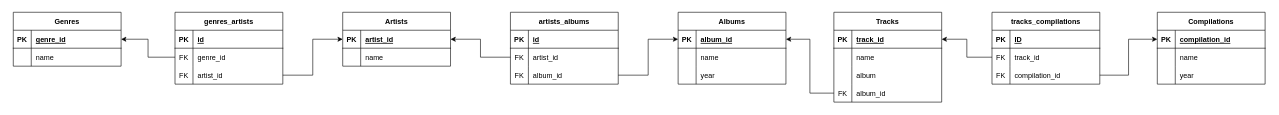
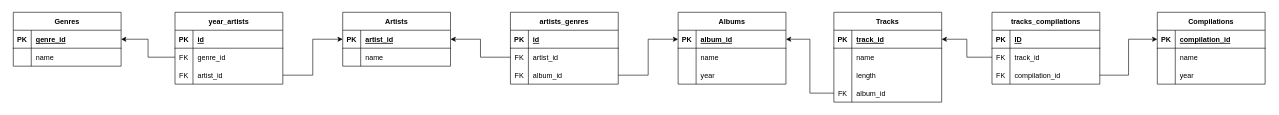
  <mxCell id="0" />
  <mxCell id="1" parent="0" />
  <mxCell id="2" value="Genres" style="shape=table;startSize=30;container=1;collapsible=1;childLayout=tableLayout;fixedRows=1;rowLines=0;fontStyle=1;align=center;resizeLast=1;" vertex="1" parent="1"><mxGeometry x="20" y="20" width="180" height="90" as="geometry" /></mxCell>
  <mxCell id="3" value="" style="shape=tableRow;horizontal=0;startSize=0;swimlaneHead=0;swimlaneBody=0;fillColor=none;collapsible=0;dropTarget=0;points=[[0,0.5],[1,0.5]];portConstraint=eastwest;top=0;left=0;right=0;bottom=1;" vertex="1" parent="2"><mxGeometry y="30" width="180" height="30" as="geometry" /></mxCell>
  <mxCell id="4" value="PK" style="shape=partialRectangle;connectable=0;fillColor=none;top=0;left=0;bottom=0;right=0;fontStyle=1;overflow=hidden;" vertex="1" parent="3"><mxGeometry width="30" height="30" as="geometry"><mxRectangle width="30" height="30" as="alternateBounds" /></mxGeometry></mxCell>
  <mxCell id="5" value="genre_id" style="shape=partialRectangle;connectable=0;fillColor=none;top=0;left=0;bottom=0;right=0;align=left;spacingLeft=6;fontStyle=5;overflow=hidden;" vertex="1" parent="3"><mxGeometry x="30" width="150" height="30" as="geometry"><mxRectangle width="150" height="30" as="alternateBounds" /></mxGeometry></mxCell>
  <mxCell id="6" value="" style="shape=tableRow;horizontal=0;startSize=0;swimlaneHead=0;swimlaneBody=0;fillColor=none;collapsible=0;dropTarget=0;points=[[0,0.5],[1,0.5]];portConstraint=eastwest;top=0;left=0;right=0;bottom=0;" vertex="1" parent="2"><mxGeometry y="60" width="180" height="30" as="geometry" /></mxCell>
  <mxCell id="7" value="" style="shape=partialRectangle;connectable=0;fillColor=none;top=0;left=0;bottom=0;right=0;editable=1;overflow=hidden;" vertex="1" parent="6"><mxGeometry width="30" height="30" as="geometry"><mxRectangle width="30" height="30" as="alternateBounds" /></mxGeometry></mxCell>
  <mxCell id="8" value="name" style="shape=partialRectangle;connectable=0;fillColor=none;top=0;left=0;bottom=0;right=0;align=left;spacingLeft=6;overflow=hidden;" vertex="1" parent="6"><mxGeometry x="30" width="150" height="30" as="geometry"><mxRectangle width="150" height="30" as="alternateBounds" /></mxGeometry></mxCell>
  <mxCell id="9" value="Artists" style="shape=table;startSize=30;container=1;collapsible=1;childLayout=tableLayout;fixedRows=1;rowLines=0;fontStyle=1;align=center;resizeLast=1;" vertex="1" parent="1"><mxGeometry x="570" y="20" width="180" height="90" as="geometry" /></mxCell>
  <mxCell id="10" value="" style="shape=tableRow;horizontal=0;startSize=0;swimlaneHead=0;swimlaneBody=0;fillColor=none;collapsible=0;dropTarget=0;points=[[0,0.5],[1,0.5]];portConstraint=eastwest;top=0;left=0;right=0;bottom=1;" vertex="1" parent="9"><mxGeometry y="30" width="180" height="30" as="geometry" /></mxCell>
  <mxCell id="11" value="PK" style="shape=partialRectangle;connectable=0;fillColor=none;top=0;left=0;bottom=0;right=0;fontStyle=1;overflow=hidden;" vertex="1" parent="10"><mxGeometry width="30" height="30" as="geometry"><mxRectangle width="30" height="30" as="alternateBounds" /></mxGeometry></mxCell>
  <mxCell id="12" value="artist_id" style="shape=partialRectangle;connectable=0;fillColor=none;top=0;left=0;bottom=0;right=0;align=left;spacingLeft=6;fontStyle=5;overflow=hidden;" vertex="1" parent="10"><mxGeometry x="30" width="150" height="30" as="geometry"><mxRectangle width="150" height="30" as="alternateBounds" /></mxGeometry></mxCell>
  <mxCell id="13" value="" style="shape=tableRow;horizontal=0;startSize=0;swimlaneHead=0;swimlaneBody=0;fillColor=none;collapsible=0;dropTarget=0;points=[[0,0.5],[1,0.5]];portConstraint=eastwest;top=0;left=0;right=0;bottom=0;" vertex="1" parent="9"><mxGeometry y="60" width="180" height="30" as="geometry" /></mxCell>
  <mxCell id="14" value="" style="shape=partialRectangle;connectable=0;fillColor=none;top=0;left=0;bottom=0;right=0;editable=1;overflow=hidden;" vertex="1" parent="13"><mxGeometry width="30" height="30" as="geometry"><mxRectangle width="30" height="30" as="alternateBounds" /></mxGeometry></mxCell>
  <mxCell id="15" value="name" style="shape=partialRectangle;connectable=0;fillColor=none;top=0;left=0;bottom=0;right=0;align=left;spacingLeft=6;overflow=hidden;" vertex="1" parent="13"><mxGeometry x="30" width="150" height="30" as="geometry"><mxRectangle width="150" height="30" as="alternateBounds" /></mxGeometry></mxCell>
  <mxCell id="16" value="Albums" style="shape=table;startSize=30;container=1;collapsible=1;childLayout=tableLayout;fixedRows=1;rowLines=0;fontStyle=1;align=center;resizeLast=1;" vertex="1" parent="1"><mxGeometry x="1130" y="20" width="180" height="120" as="geometry" /></mxCell>
  <mxCell id="17" value="" style="shape=tableRow;horizontal=0;startSize=0;swimlaneHead=0;swimlaneBody=0;fillColor=none;collapsible=0;dropTarget=0;points=[[0,0.5],[1,0.5]];portConstraint=eastwest;top=0;left=0;right=0;bottom=1;" vertex="1" parent="16"><mxGeometry y="30" width="180" height="30" as="geometry" /></mxCell>
  <mxCell id="18" value="PK" style="shape=partialRectangle;connectable=0;fillColor=none;top=0;left=0;bottom=0;right=0;fontStyle=1;overflow=hidden;" vertex="1" parent="17"><mxGeometry width="30" height="30" as="geometry"><mxRectangle width="30" height="30" as="alternateBounds" /></mxGeometry></mxCell>
  <mxCell id="19" value="album_id" style="shape=partialRectangle;connectable=0;fillColor=none;top=0;left=0;bottom=0;right=0;align=left;spacingLeft=6;fontStyle=5;overflow=hidden;" vertex="1" parent="17"><mxGeometry x="30" width="150" height="30" as="geometry"><mxRectangle width="150" height="30" as="alternateBounds" /></mxGeometry></mxCell>
  <mxCell id="20" value="" style="shape=tableRow;horizontal=0;startSize=0;swimlaneHead=0;swimlaneBody=0;fillColor=none;collapsible=0;dropTarget=0;points=[[0,0.5],[1,0.5]];portConstraint=eastwest;top=0;left=0;right=0;bottom=0;" vertex="1" parent="16"><mxGeometry y="60" width="180" height="30" as="geometry" /></mxCell>
  <mxCell id="21" value="" style="shape=partialRectangle;connectable=0;fillColor=none;top=0;left=0;bottom=0;right=0;editable=1;overflow=hidden;" vertex="1" parent="20"><mxGeometry width="30" height="30" as="geometry"><mxRectangle width="30" height="30" as="alternateBounds" /></mxGeometry></mxCell>
  <mxCell id="22" value="name" style="shape=partialRectangle;connectable=0;fillColor=none;top=0;left=0;bottom=0;right=0;align=left;spacingLeft=6;overflow=hidden;" vertex="1" parent="20"><mxGeometry x="30" width="150" height="30" as="geometry"><mxRectangle width="150" height="30" as="alternateBounds" /></mxGeometry></mxCell>
  <mxCell id="23" style="shape=tableRow;horizontal=0;startSize=0;swimlaneHead=0;swimlaneBody=0;fillColor=none;collapsible=0;dropTarget=0;points=[[0,0.5],[1,0.5]];portConstraint=eastwest;top=0;left=0;right=0;bottom=0;" vertex="1" parent="16"><mxGeometry y="90" width="180" height="30" as="geometry" /></mxCell>
  <mxCell id="24" style="shape=partialRectangle;connectable=0;fillColor=none;top=0;left=0;bottom=0;right=0;editable=1;overflow=hidden;" vertex="1" parent="23"><mxGeometry width="30" height="30" as="geometry"><mxRectangle width="30" height="30" as="alternateBounds" /></mxGeometry></mxCell>
  <mxCell id="25" value="year" style="shape=partialRectangle;connectable=0;fillColor=none;top=0;left=0;bottom=0;right=0;align=left;spacingLeft=6;overflow=hidden;" vertex="1" parent="23"><mxGeometry x="30" width="150" height="30" as="geometry"><mxRectangle width="150" height="30" as="alternateBounds" /></mxGeometry></mxCell>
  <mxCell id="26" value="Tracks" style="shape=table;startSize=30;container=1;collapsible=1;childLayout=tableLayout;fixedRows=1;rowLines=0;fontStyle=1;align=center;resizeLast=1;" vertex="1" parent="1"><mxGeometry x="1390" y="20" width="180" height="150" as="geometry" /></mxCell>
  <mxCell id="27" value="" style="shape=tableRow;horizontal=0;startSize=0;swimlaneHead=0;swimlaneBody=0;fillColor=none;collapsible=0;dropTarget=0;points=[[0,0.5],[1,0.5]];portConstraint=eastwest;top=0;left=0;right=0;bottom=1;" vertex="1" parent="26"><mxGeometry y="30" width="180" height="30" as="geometry" /></mxCell>
  <mxCell id="28" value="PK" style="shape=partialRectangle;connectable=0;fillColor=none;top=0;left=0;bottom=0;right=0;fontStyle=1;overflow=hidden;" vertex="1" parent="27"><mxGeometry width="30" height="30" as="geometry"><mxRectangle width="30" height="30" as="alternateBounds" /></mxGeometry></mxCell>
  <mxCell id="29" value="track_id" style="shape=partialRectangle;connectable=0;fillColor=none;top=0;left=0;bottom=0;right=0;align=left;spacingLeft=6;fontStyle=5;overflow=hidden;" vertex="1" parent="27"><mxGeometry x="30" width="150" height="30" as="geometry"><mxRectangle width="150" height="30" as="alternateBounds" /></mxGeometry></mxCell>
  <mxCell id="30" value="" style="shape=tableRow;horizontal=0;startSize=0;swimlaneHead=0;swimlaneBody=0;fillColor=none;collapsible=0;dropTarget=0;points=[[0,0.5],[1,0.5]];portConstraint=eastwest;top=0;left=0;right=0;bottom=0;" vertex="1" parent="26"><mxGeometry y="60" width="180" height="30" as="geometry" /></mxCell>
  <mxCell id="31" value="" style="shape=partialRectangle;connectable=0;fillColor=none;top=0;left=0;bottom=0;right=0;editable=1;overflow=hidden;" vertex="1" parent="30"><mxGeometry width="30" height="30" as="geometry"><mxRectangle width="30" height="30" as="alternateBounds" /></mxGeometry></mxCell>
  <mxCell id="32" value="name" style="shape=partialRectangle;connectable=0;fillColor=none;top=0;left=0;bottom=0;right=0;align=left;spacingLeft=6;overflow=hidden;" vertex="1" parent="30"><mxGeometry x="30" width="150" height="30" as="geometry"><mxRectangle width="150" height="30" as="alternateBounds" /></mxGeometry></mxCell>
  <mxCell id="33" style="shape=tableRow;horizontal=0;startSize=0;swimlaneHead=0;swimlaneBody=0;fillColor=none;collapsible=0;dropTarget=0;points=[[0,0.5],[1,0.5]];portConstraint=eastwest;top=0;left=0;right=0;bottom=0;" vertex="1" parent="26"><mxGeometry y="90" width="180" height="30" as="geometry" /></mxCell>
  <mxCell id="34" value="" style="shape=partialRectangle;connectable=0;fillColor=none;top=0;left=0;bottom=0;right=0;editable=1;overflow=hidden;" vertex="1" parent="33"><mxGeometry width="30" height="30" as="geometry"><mxRectangle width="30" height="30" as="alternateBounds" /></mxGeometry></mxCell>
- <mxCell id="35" value="album" style="shape=partialRectangle;connectable=0;fillColor=none;top=0;left=0;bottom=0;right=0;align=left;spacingLeft=6;overflow=hidden;" vertex="1" parent="33"><mxGeometry x="30" width="150" height="30" as="geometry"><mxRectangle width="150" height="30" as="alternateBounds" /></mxGeometry></mxCell>
+ <mxCell id="35" value="length" style="shape=partialRectangle;connectable=0;fillColor=none;top=0;left=0;bottom=0;right=0;align=left;spacingLeft=6;overflow=hidden;" vertex="1" parent="33"><mxGeometry x="30" width="150" height="30" as="geometry"><mxRectangle width="150" height="30" as="alternateBounds" /></mxGeometry></mxCell>
  <mxCell id="36" style="shape=tableRow;horizontal=0;startSize=0;swimlaneHead=0;swimlaneBody=0;fillColor=none;collapsible=0;dropTarget=0;points=[[0,0.5],[1,0.5]];portConstraint=eastwest;top=0;left=0;right=0;bottom=0;" vertex="1" parent="26"><mxGeometry y="120" width="180" height="30" as="geometry" /></mxCell>
  <mxCell id="37" value="FK" style="shape=partialRectangle;connectable=0;fillColor=none;top=0;left=0;bottom=0;right=0;editable=1;overflow=hidden;" vertex="1" parent="36"><mxGeometry width="30" height="30" as="geometry"><mxRectangle width="30" height="30" as="alternateBounds" /></mxGeometry></mxCell>
  <mxCell id="38" value="album_id" style="shape=partialRectangle;connectable=0;fillColor=none;top=0;left=0;bottom=0;right=0;align=left;spacingLeft=6;overflow=hidden;" vertex="1" parent="36"><mxGeometry x="30" width="150" height="30" as="geometry"><mxRectangle width="150" height="30" as="alternateBounds" /></mxGeometry></mxCell>
  <mxCell id="39" style="edgeStyle=orthogonalEdgeStyle;rounded=0;orthogonalLoop=1;jettySize=auto;html=1;entryX=1;entryY=0.5;entryDx=0;entryDy=0;" edge="1" parent="1" source="36" target="17"><mxGeometry relative="1" as="geometry" /></mxCell>
- <mxCell id="40" value="genres_artists" style="shape=table;startSize=30;container=1;collapsible=1;childLayout=tableLayout;fixedRows=1;rowLines=0;fontStyle=1;align=center;resizeLast=1;" vertex="1" parent="1"><mxGeometry x="290" y="20" width="180" height="120" as="geometry" /></mxCell>
+ <mxCell id="40" value="year_artists" style="shape=table;startSize=30;container=1;collapsible=1;childLayout=tableLayout;fixedRows=1;rowLines=0;fontStyle=1;align=center;resizeLast=1;" vertex="1" parent="1"><mxGeometry x="290" y="20" width="180" height="120" as="geometry" /></mxCell>
  <mxCell id="41" value="" style="shape=tableRow;horizontal=0;startSize=0;swimlaneHead=0;swimlaneBody=0;fillColor=none;collapsible=0;dropTarget=0;points=[[0,0.5],[1,0.5]];portConstraint=eastwest;top=0;left=0;right=0;bottom=1;" vertex="1" parent="40"><mxGeometry y="30" width="180" height="30" as="geometry" /></mxCell>
  <mxCell id="42" value="PK" style="shape=partialRectangle;connectable=0;fillColor=none;top=0;left=0;bottom=0;right=0;fontStyle=1;overflow=hidden;" vertex="1" parent="41"><mxGeometry width="30" height="30" as="geometry"><mxRectangle width="30" height="30" as="alternateBounds" /></mxGeometry></mxCell>
  <mxCell id="43" value="id" style="shape=partialRectangle;connectable=0;fillColor=none;top=0;left=0;bottom=0;right=0;align=left;spacingLeft=6;fontStyle=5;overflow=hidden;" vertex="1" parent="41"><mxGeometry x="30" width="150" height="30" as="geometry"><mxRectangle width="150" height="30" as="alternateBounds" /></mxGeometry></mxCell>
  <mxCell id="44" value="" style="shape=tableRow;horizontal=0;startSize=0;swimlaneHead=0;swimlaneBody=0;fillColor=none;collapsible=0;dropTarget=0;points=[[0,0.5],[1,0.5]];portConstraint=eastwest;top=0;left=0;right=0;bottom=0;" vertex="1" parent="40"><mxGeometry y="60" width="180" height="30" as="geometry" /></mxCell>
  <mxCell id="45" value="FK" style="shape=partialRectangle;connectable=0;fillColor=none;top=0;left=0;bottom=0;right=0;editable=1;overflow=hidden;" vertex="1" parent="44"><mxGeometry width="30" height="30" as="geometry"><mxRectangle width="30" height="30" as="alternateBounds" /></mxGeometry></mxCell>
  <mxCell id="46" value="genre_id" style="shape=partialRectangle;connectable=0;fillColor=none;top=0;left=0;bottom=0;right=0;align=left;spacingLeft=6;overflow=hidden;" vertex="1" parent="44"><mxGeometry x="30" width="150" height="30" as="geometry"><mxRectangle width="150" height="30" as="alternateBounds" /></mxGeometry></mxCell>
  <mxCell id="47" value="" style="shape=tableRow;horizontal=0;startSize=0;swimlaneHead=0;swimlaneBody=0;fillColor=none;collapsible=0;dropTarget=0;points=[[0,0.5],[1,0.5]];portConstraint=eastwest;top=0;left=0;right=0;bottom=0;" vertex="1" parent="40"><mxGeometry y="90" width="180" height="30" as="geometry" /></mxCell>
  <mxCell id="48" value="FK" style="shape=partialRectangle;connectable=0;fillColor=none;top=0;left=0;bottom=0;right=0;editable=1;overflow=hidden;" vertex="1" parent="47"><mxGeometry width="30" height="30" as="geometry"><mxRectangle width="30" height="30" as="alternateBounds" /></mxGeometry></mxCell>
  <mxCell id="49" value="artist_id" style="shape=partialRectangle;connectable=0;fillColor=none;top=0;left=0;bottom=0;right=0;align=left;spacingLeft=6;overflow=hidden;" vertex="1" parent="47"><mxGeometry x="30" width="150" height="30" as="geometry"><mxRectangle width="150" height="30" as="alternateBounds" /></mxGeometry></mxCell>
  <mxCell id="50" style="edgeStyle=orthogonalEdgeStyle;rounded=0;orthogonalLoop=1;jettySize=auto;html=1;entryX=1;entryY=0.5;entryDx=0;entryDy=0;" edge="1" parent="1" source="44" target="3"><mxGeometry relative="1" as="geometry" /></mxCell>
  <mxCell id="51" style="edgeStyle=orthogonalEdgeStyle;rounded=0;orthogonalLoop=1;jettySize=auto;html=1;entryX=0;entryY=0.5;entryDx=0;entryDy=0;" edge="1" parent="1" source="47" target="10"><mxGeometry relative="1" as="geometry" /></mxCell>
- <mxCell id="52" value="artists_albums" style="shape=table;startSize=30;container=1;collapsible=1;childLayout=tableLayout;fixedRows=1;rowLines=0;fontStyle=1;align=center;resizeLast=1;" vertex="1" parent="1"><mxGeometry x="850" y="20" width="180" height="120" as="geometry" /></mxCell>
+ <mxCell id="52" value="artists_genres" style="shape=table;startSize=30;container=1;collapsible=1;childLayout=tableLayout;fixedRows=1;rowLines=0;fontStyle=1;align=center;resizeLast=1;" vertex="1" parent="1"><mxGeometry x="850" y="20" width="180" height="120" as="geometry" /></mxCell>
  <mxCell id="53" value="" style="shape=tableRow;horizontal=0;startSize=0;swimlaneHead=0;swimlaneBody=0;fillColor=none;collapsible=0;dropTarget=0;points=[[0,0.5],[1,0.5]];portConstraint=eastwest;top=0;left=0;right=0;bottom=1;" vertex="1" parent="52"><mxGeometry y="30" width="180" height="30" as="geometry" /></mxCell>
  <mxCell id="54" value="PK" style="shape=partialRectangle;connectable=0;fillColor=none;top=0;left=0;bottom=0;right=0;fontStyle=1;overflow=hidden;" vertex="1" parent="53"><mxGeometry width="30" height="30" as="geometry"><mxRectangle width="30" height="30" as="alternateBounds" /></mxGeometry></mxCell>
  <mxCell id="55" value="id" style="shape=partialRectangle;connectable=0;fillColor=none;top=0;left=0;bottom=0;right=0;align=left;spacingLeft=6;fontStyle=5;overflow=hidden;" vertex="1" parent="53"><mxGeometry x="30" width="150" height="30" as="geometry"><mxRectangle width="150" height="30" as="alternateBounds" /></mxGeometry></mxCell>
  <mxCell id="56" value="" style="shape=tableRow;horizontal=0;startSize=0;swimlaneHead=0;swimlaneBody=0;fillColor=none;collapsible=0;dropTarget=0;points=[[0,0.5],[1,0.5]];portConstraint=eastwest;top=0;left=0;right=0;bottom=0;" vertex="1" parent="52"><mxGeometry y="60" width="180" height="30" as="geometry" /></mxCell>
  <mxCell id="57" value="FK" style="shape=partialRectangle;connectable=0;fillColor=none;top=0;left=0;bottom=0;right=0;editable=1;overflow=hidden;" vertex="1" parent="56"><mxGeometry width="30" height="30" as="geometry"><mxRectangle width="30" height="30" as="alternateBounds" /></mxGeometry></mxCell>
  <mxCell id="58" value="artist_id" style="shape=partialRectangle;connectable=0;fillColor=none;top=0;left=0;bottom=0;right=0;align=left;spacingLeft=6;overflow=hidden;" vertex="1" parent="56"><mxGeometry x="30" width="150" height="30" as="geometry"><mxRectangle width="150" height="30" as="alternateBounds" /></mxGeometry></mxCell>
  <mxCell id="59" value="" style="shape=tableRow;horizontal=0;startSize=0;swimlaneHead=0;swimlaneBody=0;fillColor=none;collapsible=0;dropTarget=0;points=[[0,0.5],[1,0.5]];portConstraint=eastwest;top=0;left=0;right=0;bottom=0;" vertex="1" parent="52"><mxGeometry y="90" width="180" height="30" as="geometry" /></mxCell>
  <mxCell id="60" value="FK" style="shape=partialRectangle;connectable=0;fillColor=none;top=0;left=0;bottom=0;right=0;editable=1;overflow=hidden;" vertex="1" parent="59"><mxGeometry width="30" height="30" as="geometry"><mxRectangle width="30" height="30" as="alternateBounds" /></mxGeometry></mxCell>
  <mxCell id="61" value="album_id" style="shape=partialRectangle;connectable=0;fillColor=none;top=0;left=0;bottom=0;right=0;align=left;spacingLeft=6;overflow=hidden;" vertex="1" parent="59"><mxGeometry x="30" width="150" height="30" as="geometry"><mxRectangle width="150" height="30" as="alternateBounds" /></mxGeometry></mxCell>
  <mxCell id="62" style="edgeStyle=orthogonalEdgeStyle;rounded=0;orthogonalLoop=1;jettySize=auto;html=1;entryX=1;entryY=0.5;entryDx=0;entryDy=0;" edge="1" parent="1" source="56" target="10"><mxGeometry relative="1" as="geometry" /></mxCell>
  <mxCell id="63" style="edgeStyle=orthogonalEdgeStyle;rounded=0;orthogonalLoop=1;jettySize=auto;html=1;entryX=0;entryY=0.5;entryDx=0;entryDy=0;" edge="1" parent="1" source="59" target="17"><mxGeometry relative="1" as="geometry" /></mxCell>
  <mxCell id="64" value="Compilations" style="shape=table;startSize=30;container=1;collapsible=1;childLayout=tableLayout;fixedRows=1;rowLines=0;fontStyle=1;align=center;resizeLast=1;" vertex="1" parent="1"><mxGeometry x="1930" y="20" width="180" height="120" as="geometry" /></mxCell>
  <mxCell id="65" value="" style="shape=tableRow;horizontal=0;startSize=0;swimlaneHead=0;swimlaneBody=0;fillColor=none;collapsible=0;dropTarget=0;points=[[0,0.5],[1,0.5]];portConstraint=eastwest;top=0;left=0;right=0;bottom=1;" vertex="1" parent="64"><mxGeometry y="30" width="180" height="30" as="geometry" /></mxCell>
  <mxCell id="66" value="PK" style="shape=partialRectangle;connectable=0;fillColor=none;top=0;left=0;bottom=0;right=0;fontStyle=1;overflow=hidden;" vertex="1" parent="65"><mxGeometry width="30" height="30" as="geometry"><mxRectangle width="30" height="30" as="alternateBounds" /></mxGeometry></mxCell>
  <mxCell id="67" value="compilation_id" style="shape=partialRectangle;connectable=0;fillColor=none;top=0;left=0;bottom=0;right=0;align=left;spacingLeft=6;fontStyle=5;overflow=hidden;" vertex="1" parent="65"><mxGeometry x="30" width="150" height="30" as="geometry"><mxRectangle width="150" height="30" as="alternateBounds" /></mxGeometry></mxCell>
  <mxCell id="68" value="" style="shape=tableRow;horizontal=0;startSize=0;swimlaneHead=0;swimlaneBody=0;fillColor=none;collapsible=0;dropTarget=0;points=[[0,0.5],[1,0.5]];portConstraint=eastwest;top=0;left=0;right=0;bottom=0;" vertex="1" parent="64"><mxGeometry y="60" width="180" height="30" as="geometry" /></mxCell>
  <mxCell id="69" value="" style="shape=partialRectangle;connectable=0;fillColor=none;top=0;left=0;bottom=0;right=0;editable=1;overflow=hidden;" vertex="1" parent="68"><mxGeometry width="30" height="30" as="geometry"><mxRectangle width="30" height="30" as="alternateBounds" /></mxGeometry></mxCell>
  <mxCell id="70" value="name" style="shape=partialRectangle;connectable=0;fillColor=none;top=0;left=0;bottom=0;right=0;align=left;spacingLeft=6;overflow=hidden;" vertex="1" parent="68"><mxGeometry x="30" width="150" height="30" as="geometry"><mxRectangle width="150" height="30" as="alternateBounds" /></mxGeometry></mxCell>
  <mxCell id="71" value="" style="shape=tableRow;horizontal=0;startSize=0;swimlaneHead=0;swimlaneBody=0;fillColor=none;collapsible=0;dropTarget=0;points=[[0,0.5],[1,0.5]];portConstraint=eastwest;top=0;left=0;right=0;bottom=0;" vertex="1" parent="64"><mxGeometry y="90" width="180" height="30" as="geometry" /></mxCell>
  <mxCell id="72" value="" style="shape=partialRectangle;connectable=0;fillColor=none;top=0;left=0;bottom=0;right=0;editable=1;overflow=hidden;" vertex="1" parent="71"><mxGeometry width="30" height="30" as="geometry"><mxRectangle width="30" height="30" as="alternateBounds" /></mxGeometry></mxCell>
  <mxCell id="73" value="year" style="shape=partialRectangle;connectable=0;fillColor=none;top=0;left=0;bottom=0;right=0;align=left;spacingLeft=6;overflow=hidden;" vertex="1" parent="71"><mxGeometry x="30" width="150" height="30" as="geometry"><mxRectangle width="150" height="30" as="alternateBounds" /></mxGeometry></mxCell>
  <mxCell id="74" value="tracks_compilations" style="shape=table;startSize=30;container=1;collapsible=1;childLayout=tableLayout;fixedRows=1;rowLines=0;fontStyle=1;align=center;resizeLast=1;" vertex="1" parent="1"><mxGeometry x="1654" y="20" width="180" height="120" as="geometry" /></mxCell>
  <mxCell id="75" value="" style="shape=tableRow;horizontal=0;startSize=0;swimlaneHead=0;swimlaneBody=0;fillColor=none;collapsible=0;dropTarget=0;points=[[0,0.5],[1,0.5]];portConstraint=eastwest;top=0;left=0;right=0;bottom=1;" vertex="1" parent="74"><mxGeometry y="30" width="180" height="30" as="geometry" /></mxCell>
  <mxCell id="76" value="PK" style="shape=partialRectangle;connectable=0;fillColor=none;top=0;left=0;bottom=0;right=0;fontStyle=1;overflow=hidden;" vertex="1" parent="75"><mxGeometry width="30" height="30" as="geometry"><mxRectangle width="30" height="30" as="alternateBounds" /></mxGeometry></mxCell>
  <mxCell id="77" value="ID" style="shape=partialRectangle;connectable=0;fillColor=none;top=0;left=0;bottom=0;right=0;align=left;spacingLeft=6;fontStyle=5;overflow=hidden;" vertex="1" parent="75"><mxGeometry x="30" width="150" height="30" as="geometry"><mxRectangle width="150" height="30" as="alternateBounds" /></mxGeometry></mxCell>
  <mxCell id="78" value="" style="shape=tableRow;horizontal=0;startSize=0;swimlaneHead=0;swimlaneBody=0;fillColor=none;collapsible=0;dropTarget=0;points=[[0,0.5],[1,0.5]];portConstraint=eastwest;top=0;left=0;right=0;bottom=0;" vertex="1" parent="74"><mxGeometry y="60" width="180" height="30" as="geometry" /></mxCell>
  <mxCell id="79" value="FK" style="shape=partialRectangle;connectable=0;fillColor=none;top=0;left=0;bottom=0;right=0;editable=1;overflow=hidden;" vertex="1" parent="78"><mxGeometry width="30" height="30" as="geometry"><mxRectangle width="30" height="30" as="alternateBounds" /></mxGeometry></mxCell>
  <mxCell id="80" value="track_id" style="shape=partialRectangle;connectable=0;fillColor=none;top=0;left=0;bottom=0;right=0;align=left;spacingLeft=6;overflow=hidden;" vertex="1" parent="78"><mxGeometry x="30" width="150" height="30" as="geometry"><mxRectangle width="150" height="30" as="alternateBounds" /></mxGeometry></mxCell>
  <mxCell id="81" value="" style="shape=tableRow;horizontal=0;startSize=0;swimlaneHead=0;swimlaneBody=0;fillColor=none;collapsible=0;dropTarget=0;points=[[0,0.5],[1,0.5]];portConstraint=eastwest;top=0;left=0;right=0;bottom=0;" vertex="1" parent="74"><mxGeometry y="90" width="180" height="30" as="geometry" /></mxCell>
  <mxCell id="82" value="FK" style="shape=partialRectangle;connectable=0;fillColor=none;top=0;left=0;bottom=0;right=0;editable=1;overflow=hidden;" vertex="1" parent="81"><mxGeometry width="30" height="30" as="geometry"><mxRectangle width="30" height="30" as="alternateBounds" /></mxGeometry></mxCell>
  <mxCell id="83" value="compilation_id" style="shape=partialRectangle;connectable=0;fillColor=none;top=0;left=0;bottom=0;right=0;align=left;spacingLeft=6;overflow=hidden;" vertex="1" parent="81"><mxGeometry x="30" width="150" height="30" as="geometry"><mxRectangle width="150" height="30" as="alternateBounds" /></mxGeometry></mxCell>
  <mxCell id="84" style="edgeStyle=orthogonalEdgeStyle;rounded=0;orthogonalLoop=1;jettySize=auto;html=1;entryX=1;entryY=0.5;entryDx=0;entryDy=0;" edge="1" parent="1" source="78" target="27"><mxGeometry relative="1" as="geometry" /></mxCell>
  <mxCell id="85" style="edgeStyle=orthogonalEdgeStyle;rounded=0;orthogonalLoop=1;jettySize=auto;html=1;entryX=0;entryY=0.5;entryDx=0;entryDy=0;" edge="1" parent="1" source="81" target="65"><mxGeometry relative="1" as="geometry" /></mxCell>
